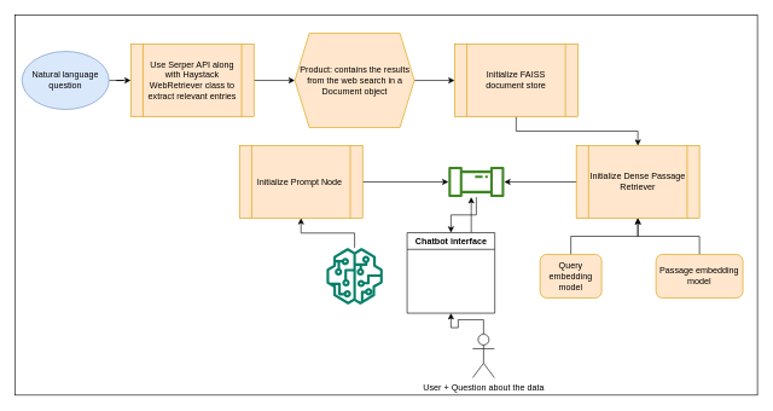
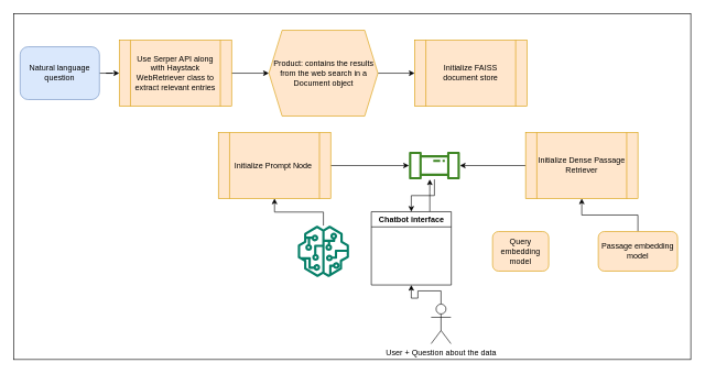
  <mxCell id="0" />
  <mxCell id="1" parent="0" />
  <mxCell id="2" value="" style="rounded=0;whiteSpace=wrap;html=1;" vertex="1" parent="1"><mxGeometry x="20" y="20" width="1025" height="524" as="geometry" /></mxCell>
  <mxCell id="3" value="" style="edgeStyle=orthogonalEdgeStyle;rounded=0;orthogonalLoop=1;jettySize=auto;html=1;" edge="1" parent="1" source="4" target="6"><mxGeometry relative="1" as="geometry" /></mxCell>
- <mxCell id="4" value="&lt;font color=&quot;#000000&quot;&gt;Natural language question&lt;/font&gt;" style="ellipse;whiteSpace=wrap;html=1;fillColor=#dae8fc;strokeColor=#6c8ebf;" vertex="1" parent="1"><mxGeometry x="30" y="70" width="120" height="80" as="geometry" /></mxCell>
+ <mxCell id="4" value="&lt;font color=&quot;#000000&quot;&gt;Natural language question&lt;/font&gt;" style="whiteSpace=wrap;html=1;fillColor=#dae8fc;strokeColor=#6c8ebf;rounded=1;" vertex="1" parent="1"><mxGeometry x="30" y="70" width="120" height="80" as="geometry" /></mxCell>
  <mxCell id="5" value="" style="edgeStyle=orthogonalEdgeStyle;rounded=0;orthogonalLoop=1;jettySize=auto;html=1;" edge="1" parent="1" source="6" target="8"><mxGeometry relative="1" as="geometry" /></mxCell>
  <mxCell id="6" value="&lt;font color=&quot;#000000&quot;&gt;Use Serper API along with Haystack WebRetriever class to extract relevant entries&lt;/font&gt;" style="shape=process;whiteSpace=wrap;html=1;backgroundOutline=1;fillColor=#ffe6cc;strokeColor=#d79b00;" vertex="1" parent="1"><mxGeometry x="180" y="60" width="170" height="100" as="geometry" /></mxCell>
  <mxCell id="7" value="" style="edgeStyle=orthogonalEdgeStyle;rounded=0;orthogonalLoop=1;jettySize=auto;html=1;" edge="1" parent="1" source="8" target="10"><mxGeometry relative="1" as="geometry" /></mxCell>
  <mxCell id="8" value="&lt;font color=&quot;#000000&quot;&gt;Product: contains the results from the web search in a Document object&lt;/font&gt;" style="shape=hexagon;perimeter=hexagonPerimeter2;whiteSpace=wrap;html=1;fixedSize=1;fillColor=#ffe6cc;strokeColor=#d79b00;" vertex="1" parent="1"><mxGeometry x="406.5" y="45" width="165" height="130" as="geometry" /></mxCell>
- <mxCell id="9" value="" style="edgeStyle=orthogonalEdgeStyle;rounded=0;orthogonalLoop=1;jettySize=auto;html=1;" edge="1" parent="1" source="10" target="12"><mxGeometry relative="1" as="geometry" /></mxCell>
  <mxCell id="10" value="&lt;font color=&quot;#000000&quot;&gt;Initialize FAISS document store&lt;/font&gt;" style="shape=process;whiteSpace=wrap;html=1;backgroundOutline=1;fillColor=#ffe6cc;strokeColor=#d79b00;" vertex="1" parent="1"><mxGeometry x="627" y="60" width="170" height="100" as="geometry" /></mxCell>
  <mxCell id="11" value="" style="edgeStyle=orthogonalEdgeStyle;rounded=0;orthogonalLoop=1;jettySize=auto;html=1;" edge="1" parent="1" source="12" target="19"><mxGeometry relative="1" as="geometry"><mxPoint x="768.5" y="241" as="targetPoint" /></mxGeometry></mxCell>
  <mxCell id="12" value="&lt;font color=&quot;#000000&quot;&gt;Initialize Dense Passage Retriever&lt;/font&gt;" style="shape=process;whiteSpace=wrap;html=1;backgroundOutline=1;fillColor=#ffe6cc;strokeColor=#d79b00;" vertex="1" parent="1"><mxGeometry x="795" y="200" width="170" height="100" as="geometry" /></mxCell>
- <mxCell id="13" value="" style="edgeStyle=orthogonalEdgeStyle;rounded=0;orthogonalLoop=1;jettySize=auto;html=1;" edge="1" parent="1" source="14" target="12"><mxGeometry relative="1" as="geometry" /></mxCell>
  <mxCell id="14" value="&lt;font color=&quot;#000000&quot;&gt;Query embedding model&lt;/font&gt;" style="rounded=1;whiteSpace=wrap;html=1;fillColor=#ffe6cc;strokeColor=#d79b00;" vertex="1" parent="1"><mxGeometry x="745" y="350" width="85" height="60" as="geometry" /></mxCell>
  <mxCell id="15" value="" style="edgeStyle=orthogonalEdgeStyle;rounded=0;orthogonalLoop=1;jettySize=auto;html=1;" edge="1" parent="1" source="16" target="12"><mxGeometry relative="1" as="geometry" /></mxCell>
  <mxCell id="16" value="&lt;font color=&quot;#000000&quot;&gt;Passage embedding model&lt;/font&gt;" style="rounded=1;whiteSpace=wrap;html=1;fillColor=#ffe6cc;strokeColor=#d79b00;" vertex="1" parent="1"><mxGeometry x="905" y="350" width="120" height="60" as="geometry" /></mxCell>
  <mxCell id="17" value="" style="edgeStyle=orthogonalEdgeStyle;rounded=0;orthogonalLoop=1;jettySize=auto;html=1;" edge="1" parent="1" source="18" target="19"><mxGeometry relative="1" as="geometry" /></mxCell>
  <mxCell id="18" value="&lt;font color=&quot;#000000&quot;&gt;Initialize Prompt Node&amp;nbsp;&lt;/font&gt;" style="shape=process;whiteSpace=wrap;html=1;backgroundOutline=1;fillColor=#ffe6cc;strokeColor=#d79b00;" vertex="1" parent="1"><mxGeometry x="330" y="200" width="170" height="100" as="geometry" /></mxCell>
  <mxCell id="19" value="" style="sketch=0;outlineConnect=0;fontColor=#232F3E;gradientColor=none;fillColor=#3F8624;strokeColor=none;dashed=0;verticalLabelPosition=bottom;verticalAlign=top;align=center;html=1;fontSize=12;fontStyle=0;aspect=fixed;pointerEvents=1;shape=mxgraph.aws4.iot_analytics_pipeline;" vertex="1" parent="1"><mxGeometry x="618" y="229" width="78" height="42" as="geometry" /></mxCell>
  <mxCell id="20" value="" style="edgeStyle=orthogonalEdgeStyle;rounded=0;orthogonalLoop=1;jettySize=auto;html=1;" edge="1" parent="1" source="21" target="18"><mxGeometry relative="1" as="geometry" /></mxCell>
  <mxCell id="21" value="" style="sketch=0;outlineConnect=0;fontColor=#232F3E;gradientColor=none;fillColor=#067F68;strokeColor=none;dashed=0;verticalLabelPosition=bottom;verticalAlign=top;align=center;html=1;fontSize=12;fontStyle=0;aspect=fixed;pointerEvents=1;shape=mxgraph.aws4.sagemaker_model;" vertex="1" parent="1"><mxGeometry x="450" y="341" width="78" height="78" as="geometry" /></mxCell>
  <mxCell id="22" value="&lt;font color=&quot;#ffffff&quot;&gt;LLM&lt;/font&gt;" style="text;html=1;strokeColor=none;fillColor=none;align=center;verticalAlign=middle;whiteSpace=wrap;rounded=0;" vertex="1" parent="1"><mxGeometry x="459" y="420" width="60" height="30" as="geometry" /></mxCell>
  <mxCell id="23" value="" style="edgeStyle=orthogonalEdgeStyle;rounded=0;orthogonalLoop=1;jettySize=auto;html=1;entryX=0.5;entryY=1;entryDx=0;entryDy=0;" edge="1" parent="1" source="24" target="26"><mxGeometry relative="1" as="geometry"><mxPoint x="657" y="380" as="targetPoint" /></mxGeometry></mxCell>
  <mxCell id="24" value="User + Question about the data" style="shape=umlActor;verticalLabelPosition=bottom;verticalAlign=top;html=1;outlineConnect=0;" vertex="1" parent="1"><mxGeometry x="652" y="460" width="30" height="60" as="geometry" /></mxCell>
  <mxCell id="25" value="" style="edgeStyle=orthogonalEdgeStyle;rounded=0;orthogonalLoop=1;jettySize=auto;html=1;" edge="1" parent="1" source="26" target="19"><mxGeometry relative="1" as="geometry"><mxPoint x="660" y="260" as="targetPoint" /><Array as="points"><mxPoint x="650" y="290" /><mxPoint x="650" y="290" /></Array></mxGeometry></mxCell>
  <mxCell id="26" value="Chatbot interface" style="swimlane;whiteSpace=wrap;html=1;" vertex="1" parent="1"><mxGeometry x="561.5" y="320" width="121" height="111" as="geometry" /></mxCell>
  <mxCell id="27" value="" style="edgeStyle=orthogonalEdgeStyle;rounded=0;orthogonalLoop=1;jettySize=auto;html=1;entryX=0.5;entryY=0;entryDx=0;entryDy=0;" edge="1" parent="1" source="19" target="26"><mxGeometry relative="1" as="geometry"><mxPoint x="680" y="311" as="sourcePoint" /><mxPoint x="680" y="271" as="targetPoint" /></mxGeometry></mxCell>
